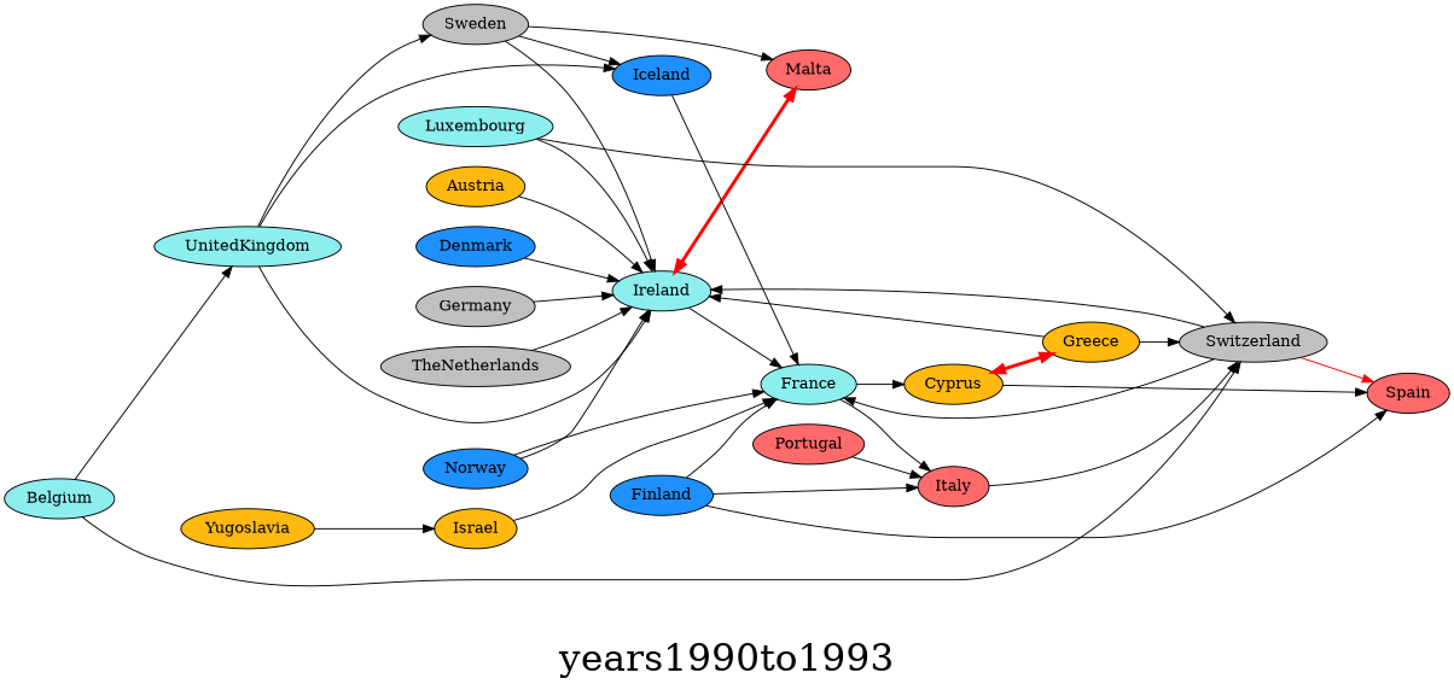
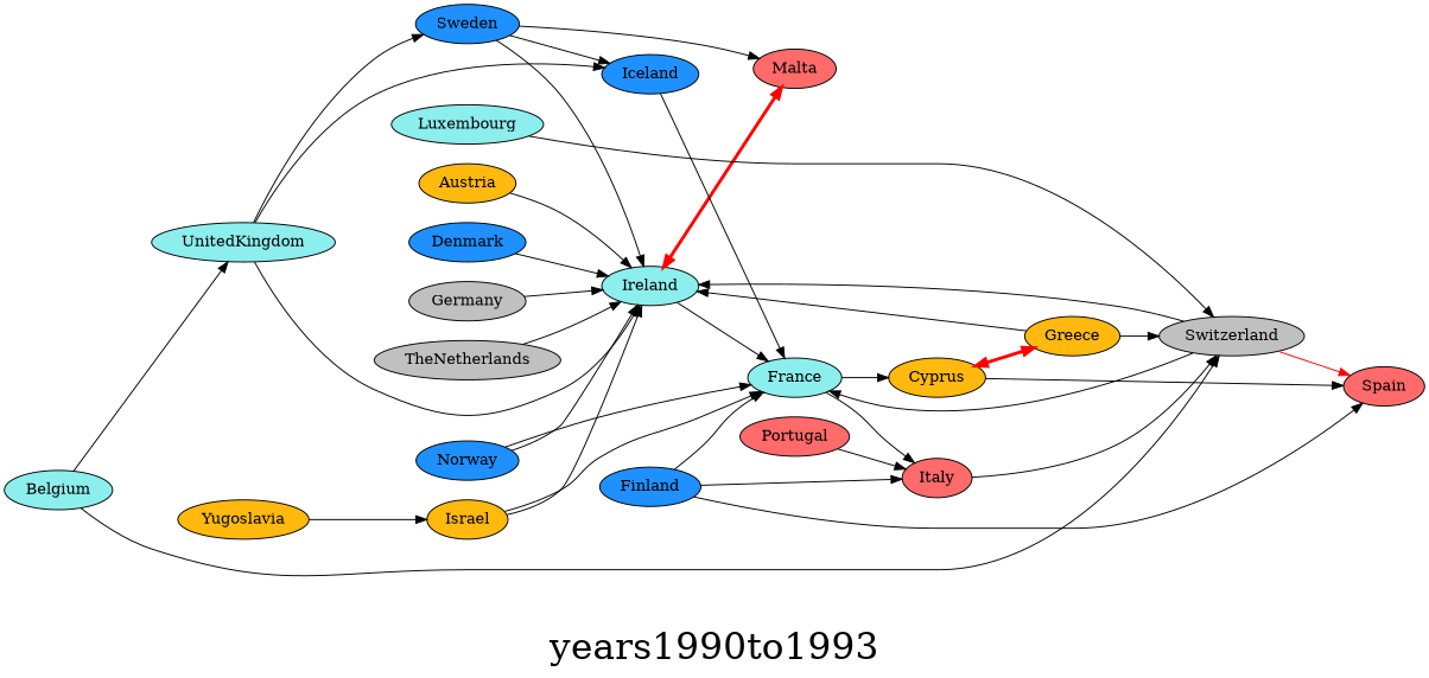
  digraph {
    fontsize=34
    label=years1990to1993
    rankdir=LR
    node [fillcolor=darkgoldenrod1 style=filled]
    Austria
    Ireland [fillcolor=darkslategray2]
    France [fillcolor=darkslategray2]
    Malta [fillcolor=indianred1]
    Cyprus
    Italy [fillcolor=indianred1]
    Switzerland [fillcolor=gray]
    Belgium [fillcolor=darkslategray2]
    UnitedKingdom [fillcolor=darkslategray2]
    Spain [fillcolor=indianred1]
    Iceland [fillcolor=dodgerblue]
-   Sweden [fillcolor=gray]
+   Sweden [fillcolor=dodgerblue]
    Greece
    Denmark [fillcolor=dodgerblue]
    Finland [fillcolor=dodgerblue]
    Germany [fillcolor=gray]
    Israel
    Luxembourg [fillcolor=darkslategray2]
    Norway [fillcolor=dodgerblue]
    Portugal [fillcolor=indianred1]
    TheNetherlands [fillcolor=gray]
    Yugoslavia
    Austria -> Ireland
    Ireland -> France
    Ireland -> Malta [color=red dir=both penwidth=3]
    France -> Cyprus
    France -> Italy
    Cyprus -> Spain
    Cyprus -> Greece [color=red dir=both penwidth=3]
    Italy -> Switzerland
    Switzerland -> Ireland
    Switzerland -> France
    Switzerland -> Spain [color=red]
    Belgium -> Switzerland
    Belgium -> UnitedKingdom
    UnitedKingdom -> Ireland
    UnitedKingdom -> Iceland
    UnitedKingdom -> Sweden
    Iceland -> France
    Sweden -> Ireland
    Sweden -> Malta
    Sweden -> Iceland
    Greece -> Ireland
    Greece -> Switzerland
    Denmark -> Ireland
    Finland -> France
    Finland -> Italy
    Finland -> Spain
    Germany -> Ireland
    Israel -> France
-   Luxembourg -> Ireland
+   Israel -> Ireland
    Luxembourg -> Switzerland
    Norway -> Ireland
    Norway -> France
    Portugal -> Italy
    TheNetherlands -> Ireland
    Yugoslavia -> Israel
  }
